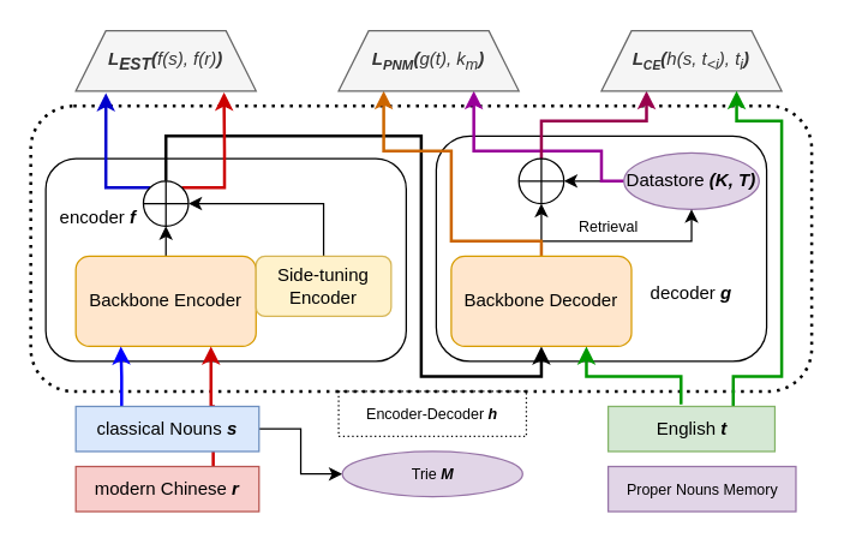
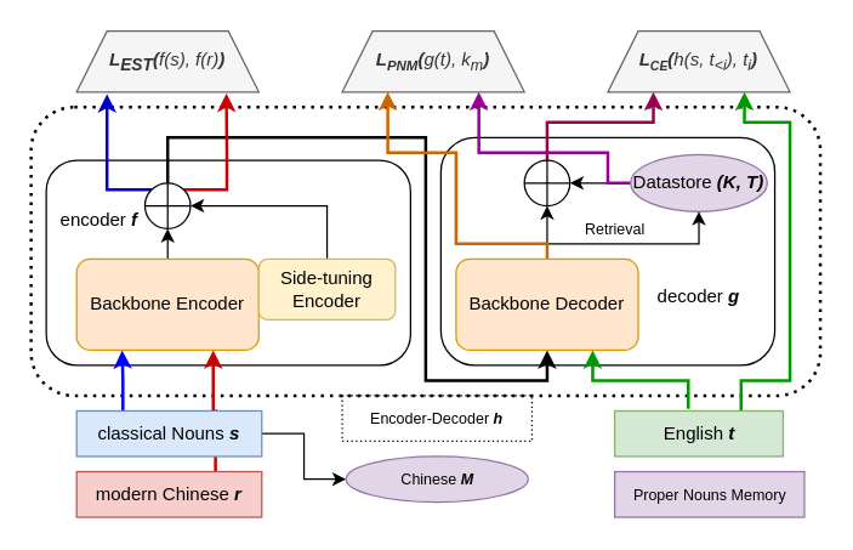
  <mxCell id="0" />
  <mxCell id="1" parent="0" />
  <mxCell id="2" value="" style="rounded=1;whiteSpace=wrap;html=1;fontSize=10;fillColor=none;dashed=1;dashPattern=1 2;strokeWidth=2;" vertex="1" parent="1"><mxGeometry x="20" y="70" width="520" height="190" as="geometry" /></mxCell>
  <mxCell id="3" value="" style="rounded=1;whiteSpace=wrap;html=1;fontSize=12;fillColor=none;" vertex="1" parent="1"><mxGeometry x="30" y="105" width="240" height="135" as="geometry" /></mxCell>
  <mxCell id="4" style="edgeStyle=orthogonalEdgeStyle;rounded=0;orthogonalLoop=1;jettySize=auto;html=1;exitX=0.5;exitY=0;exitDx=0;exitDy=0;entryX=0;entryY=0.5;entryDx=0;entryDy=0;" edge="1" parent="1" source="5" target="11"><mxGeometry relative="1" as="geometry" /></mxCell>
  <mxCell id="5" value="Backbone Encoder" style="rounded=1;whiteSpace=wrap;html=1;fillColor=#ffe6cc;strokeColor=#d79b00;" vertex="1" parent="1"><mxGeometry x="50" y="170" width="120" height="60" as="geometry" /></mxCell>
  <mxCell id="6" style="edgeStyle=orthogonalEdgeStyle;rounded=0;orthogonalLoop=1;jettySize=auto;html=1;exitX=0.5;exitY=0;exitDx=0;exitDy=0;entryX=0.5;entryY=1;entryDx=0;entryDy=0;" edge="1" parent="1" source="7" target="11"><mxGeometry relative="1" as="geometry" /></mxCell>
  <mxCell id="7" value="Side-tuning Encoder" style="rounded=1;whiteSpace=wrap;html=1;fillColor=#fff2cc;strokeColor=#d6b656;" vertex="1" parent="1"><mxGeometry x="170" y="170" width="90" height="40" as="geometry" /></mxCell>
  <mxCell id="8" style="edgeStyle=orthogonalEdgeStyle;rounded=0;orthogonalLoop=1;jettySize=auto;html=1;exitX=1;exitY=0;exitDx=0;exitDy=0;entryX=0.167;entryY=1.033;entryDx=0;entryDy=0;entryPerimeter=0;strokeColor=#0000CC;strokeWidth=2;" edge="1" parent="1" source="11" target="17"><mxGeometry relative="1" as="geometry"><Array as="points"><mxPoint x="70" y="124" /></Array></mxGeometry></mxCell>
  <mxCell id="9" style="edgeStyle=orthogonalEdgeStyle;rounded=0;orthogonalLoop=1;jettySize=auto;html=1;exitX=1;exitY=0.5;exitDx=0;exitDy=0;entryX=0.5;entryY=1;entryDx=0;entryDy=0;fontSize=12;strokeColor=#000000;strokeWidth=2;" edge="1" parent="1" source="11" target="26"><mxGeometry relative="1" as="geometry"><Array as="points"><mxPoint x="110" y="90" /><mxPoint x="280" y="90" /><mxPoint x="280" y="250" /><mxPoint x="360" y="250" /></Array></mxGeometry></mxCell>
  <mxCell id="10" style="edgeStyle=orthogonalEdgeStyle;rounded=0;orthogonalLoop=1;jettySize=auto;html=1;exitX=1;exitY=1;exitDx=0;exitDy=0;entryX=0.822;entryY=1.022;entryDx=0;entryDy=0;entryPerimeter=0;strokeColor=#CC0000;strokeWidth=2;" edge="1" parent="1" source="11" target="17"><mxGeometry relative="1" as="geometry"><Array as="points"><mxPoint x="149" y="124" /><mxPoint x="149" y="100" /><mxPoint x="149" y="100" /></Array></mxGeometry></mxCell>
  <mxCell id="11" value="" style="shape=orEllipse;perimeter=ellipsePerimeter;whiteSpace=wrap;html=1;backgroundOutline=1;rotation=-90;" vertex="1" parent="1"><mxGeometry x="95" y="120" width="30" height="30" as="geometry" /></mxCell>
  <mxCell id="12" style="edgeStyle=orthogonalEdgeStyle;rounded=0;orthogonalLoop=1;jettySize=auto;html=1;exitX=0.25;exitY=0;exitDx=0;exitDy=0;entryX=0.25;entryY=1;entryDx=0;entryDy=0;strokeColor=#0000FF;strokeWidth=2;" edge="1" parent="1" source="15" target="5"><mxGeometry relative="1" as="geometry" /></mxCell>
  <mxCell id="13" style="edgeStyle=orthogonalEdgeStyle;rounded=0;orthogonalLoop=1;jettySize=auto;html=1;exitX=0.75;exitY=0;exitDx=0;exitDy=0;entryX=0.75;entryY=1;entryDx=0;entryDy=0;strokeColor=#CC0000;strokeWidth=2;" edge="1" parent="1" source="16" target="5"><mxGeometry relative="1" as="geometry" /></mxCell>
  <mxCell id="14" style="edgeStyle=orthogonalEdgeStyle;rounded=0;orthogonalLoop=1;jettySize=auto;html=1;exitX=1;exitY=0.5;exitDx=0;exitDy=0;fontSize=10;strokeColor=#000000;strokeWidth=1;" edge="1" parent="1" source="15" target="37"><mxGeometry relative="1" as="geometry" /></mxCell>
  <mxCell id="15" value="&lt;font style=&quot;font-size: 12px;&quot;&gt;classical Nouns &lt;i style=&quot;&quot;&gt;&lt;b style=&quot;&quot;&gt;s&lt;/b&gt;&lt;/i&gt;&lt;/font&gt;" style="rounded=0;whiteSpace=wrap;html=1;fillColor=#dae8fc;strokeColor=#6c8ebf;" vertex="1" parent="1"><mxGeometry x="50" y="270" width="122" height="30" as="geometry" /></mxCell>
  <mxCell id="16" value="modern Chinese &lt;b&gt;&lt;i&gt;r&lt;/i&gt;&lt;/b&gt;" style="rounded=0;whiteSpace=wrap;html=1;fillColor=#f8cecc;strokeColor=#b85450;" vertex="1" parent="1"><mxGeometry x="50" y="310" width="122" height="30" as="geometry" /></mxCell>
  <mxCell id="17" value="&lt;i style=&quot;&quot;&gt;&lt;b&gt;L&lt;/b&gt;&lt;sub style=&quot;font-weight: bold;&quot;&gt;&lt;font style=&quot;font-size: 11px;&quot;&gt;EST&lt;/font&gt;&lt;/sub&gt;&lt;b&gt;(&lt;/b&gt;f(s), f(r)&lt;b&gt;)&lt;/b&gt;&lt;/i&gt;" style="shape=trapezoid;perimeter=trapezoidPerimeter;whiteSpace=wrap;html=1;fixedSize=1;fillColor=#f5f5f5;strokeColor=#666666;fontColor=#333333;" vertex="1" parent="1"><mxGeometry x="50" y="20" width="120" height="40" as="geometry" /></mxCell>
  <mxCell id="18" value="encoder&lt;i&gt; &lt;b&gt;f&lt;/b&gt;&lt;/i&gt;" style="text;html=1;strokeColor=none;fillColor=none;align=center;verticalAlign=middle;whiteSpace=wrap;rounded=0;fontSize=12;" vertex="1" parent="1"><mxGeometry x="35" y="130" width="60" height="30" as="geometry" /></mxCell>
  <mxCell id="19" value="" style="rounded=1;whiteSpace=wrap;html=1;fontSize=12;fillColor=none;" vertex="1" parent="1"><mxGeometry x="290" y="90" width="220" height="150" as="geometry" /></mxCell>
  <mxCell id="20" style="edgeStyle=orthogonalEdgeStyle;rounded=0;orthogonalLoop=1;jettySize=auto;html=1;exitX=0;exitY=0.5;exitDx=0;exitDy=0;entryX=0.5;entryY=1;entryDx=0;entryDy=0;fontSize=12;strokeColor=#000000;strokeWidth=1;" edge="1" parent="1" source="22" target="28"><mxGeometry relative="1" as="geometry"><Array as="points"><mxPoint x="420" y="120" /></Array></mxGeometry></mxCell>
  <mxCell id="21" style="edgeStyle=orthogonalEdgeStyle;rounded=0;orthogonalLoop=1;jettySize=auto;html=1;exitX=0;exitY=0.5;exitDx=0;exitDy=0;entryX=0.75;entryY=1;entryDx=0;entryDy=0;fontSize=10;strokeColor=#990099;strokeWidth=2;" edge="1" parent="1" source="22" target="30"><mxGeometry relative="1" as="geometry"><Array as="points"><mxPoint x="400" y="120" /><mxPoint x="400" y="100" /><mxPoint x="315" y="100" /></Array></mxGeometry></mxCell>
  <mxCell id="22" value="Datastore &lt;i&gt;&lt;b&gt;(K, T)&lt;/b&gt;&lt;/i&gt;" style="ellipse;whiteSpace=wrap;html=1;fontSize=12;fillColor=#e1d5e7;strokeColor=#9673a6;" vertex="1" parent="1"><mxGeometry x="415" y="101.25" width="90" height="37.5" as="geometry" /></mxCell>
  <mxCell id="23" style="edgeStyle=orthogonalEdgeStyle;rounded=0;orthogonalLoop=1;jettySize=auto;html=1;exitX=0.5;exitY=0;exitDx=0;exitDy=0;entryX=0;entryY=0.5;entryDx=0;entryDy=0;fontSize=12;strokeColor=#000000;strokeWidth=1;" edge="1" parent="1" source="26" target="28"><mxGeometry relative="1" as="geometry" /></mxCell>
  <mxCell id="24" style="edgeStyle=orthogonalEdgeStyle;rounded=0;orthogonalLoop=1;jettySize=auto;html=1;exitX=0.5;exitY=0;exitDx=0;exitDy=0;entryX=0.5;entryY=1;entryDx=0;entryDy=0;fontSize=12;strokeColor=#000000;strokeWidth=1;" edge="1" parent="1" source="26" target="22"><mxGeometry relative="1" as="geometry"><Array as="points"><mxPoint x="360" y="160" /><mxPoint x="460" y="160" /><mxPoint x="460" y="148" /></Array></mxGeometry></mxCell>
  <mxCell id="25" style="edgeStyle=orthogonalEdgeStyle;rounded=0;orthogonalLoop=1;jettySize=auto;html=1;exitX=0.5;exitY=0;exitDx=0;exitDy=0;entryX=0.25;entryY=1;entryDx=0;entryDy=0;fontSize=10;strokeColor=#CC6600;strokeWidth=2;" edge="1" parent="1" source="26" target="30"><mxGeometry relative="1" as="geometry"><Array as="points"><mxPoint x="360" y="160" /><mxPoint x="300" y="160" /><mxPoint x="300" y="100" /><mxPoint x="255" y="100" /></Array></mxGeometry></mxCell>
  <mxCell id="26" value="Backbone Decoder" style="rounded=1;whiteSpace=wrap;html=1;fillColor=#ffe6cc;strokeColor=#d79b00;" vertex="1" parent="1"><mxGeometry x="300" y="170" width="120" height="60" as="geometry" /></mxCell>
  <mxCell id="27" style="edgeStyle=orthogonalEdgeStyle;rounded=0;orthogonalLoop=1;jettySize=auto;html=1;exitX=1;exitY=0.5;exitDx=0;exitDy=0;entryX=0.25;entryY=1;entryDx=0;entryDy=0;fontSize=10;strokeColor=#99004D;strokeWidth=2;" edge="1" parent="1" source="28" target="32"><mxGeometry relative="1" as="geometry"><Array as="points"><mxPoint x="360" y="80" /><mxPoint x="430" y="80" /></Array></mxGeometry></mxCell>
  <mxCell id="28" value="" style="shape=orEllipse;perimeter=ellipsePerimeter;whiteSpace=wrap;html=1;backgroundOutline=1;rotation=-90;" vertex="1" parent="1"><mxGeometry x="345" y="105" width="30" height="30" as="geometry" /></mxCell>
  <mxCell id="29" value="&lt;font style=&quot;font-size: 10px;&quot;&gt;Retrieval&lt;/font&gt;" style="text;html=1;strokeColor=none;fillColor=none;align=center;verticalAlign=middle;whiteSpace=wrap;rounded=0;fontSize=12;" vertex="1" parent="1"><mxGeometry x="375" y="135" width="60" height="30" as="geometry" /></mxCell>
  <mxCell id="30" value="&lt;i style=&quot;&quot;&gt;&lt;b&gt;L&lt;span style=&quot;font-size: 11px;&quot;&gt;&lt;sub&gt;PNM&lt;/sub&gt;&lt;/span&gt;&lt;/b&gt;&lt;b&gt;(&lt;/b&gt;g(t), k&lt;sub&gt;m&lt;/sub&gt;&lt;b&gt;)&lt;/b&gt;&lt;/i&gt;" style="shape=trapezoid;perimeter=trapezoidPerimeter;whiteSpace=wrap;html=1;fixedSize=1;fillColor=#f5f5f5;strokeColor=#666666;fontColor=#333333;" vertex="1" parent="1"><mxGeometry x="225" y="20" width="120" height="40" as="geometry" /></mxCell>
  <mxCell id="31" value="decoder&lt;i&gt;&amp;nbsp;&lt;b&gt;g&lt;/b&gt;&lt;/i&gt;" style="text;html=1;strokeColor=none;fillColor=none;align=center;verticalAlign=middle;whiteSpace=wrap;rounded=0;fontSize=12;" vertex="1" parent="1"><mxGeometry x="430" y="180" width="60" height="30" as="geometry" /></mxCell>
  <mxCell id="32" value="&lt;i style=&quot;&quot;&gt;&lt;b&gt;L&lt;font size=&quot;1&quot;&gt;&lt;sub&gt;CE&lt;/sub&gt;&lt;/font&gt;&lt;/b&gt;&lt;b&gt;(&lt;/b&gt;h(s, t&lt;sub&gt;&amp;lt;i&lt;/sub&gt;), t&lt;sub&gt;i&lt;/sub&gt;&lt;b&gt;)&lt;/b&gt;&lt;/i&gt;" style="shape=trapezoid;perimeter=trapezoidPerimeter;whiteSpace=wrap;html=1;fixedSize=1;fillColor=#f5f5f5;strokeColor=#666666;fontColor=#333333;" vertex="1" parent="1"><mxGeometry x="400" y="20" width="120" height="40" as="geometry" /></mxCell>
  <mxCell id="33" style="edgeStyle=orthogonalEdgeStyle;rounded=0;orthogonalLoop=1;jettySize=auto;html=1;exitX=0.437;exitY=-0.046;exitDx=0;exitDy=0;entryX=0.75;entryY=1;entryDx=0;entryDy=0;fontSize=10;strokeColor=#009900;strokeWidth=2;exitPerimeter=0;" edge="1" parent="1" source="35" target="26"><mxGeometry relative="1" as="geometry"><Array as="points"><mxPoint x="453" y="250" /><mxPoint x="390" y="250" /></Array></mxGeometry></mxCell>
  <mxCell id="34" style="edgeStyle=orthogonalEdgeStyle;rounded=0;orthogonalLoop=1;jettySize=auto;html=1;exitX=0.75;exitY=0;exitDx=0;exitDy=0;entryX=0.75;entryY=1;entryDx=0;entryDy=0;fontSize=10;strokeColor=#009900;strokeWidth=2;" edge="1" parent="1" source="35" target="32"><mxGeometry relative="1" as="geometry"><Array as="points"><mxPoint x="488" y="250" /><mxPoint x="520" y="250" /><mxPoint x="520" y="80" /><mxPoint x="490" y="80" /></Array></mxGeometry></mxCell>
  <mxCell id="35" value="English &lt;b&gt;&lt;i&gt;t&lt;/i&gt;&lt;/b&gt;" style="rounded=0;whiteSpace=wrap;html=1;fillColor=#d5e8d4;strokeColor=#82b366;" vertex="1" parent="1"><mxGeometry x="404.5" y="270" width="111" height="30" as="geometry" /></mxCell>
  <mxCell id="36" value="Encoder-Decoder &lt;i&gt;&lt;b&gt;h&lt;/b&gt;&lt;/i&gt;" style="text;html=1;strokeColor=default;fillColor=none;align=center;verticalAlign=middle;whiteSpace=wrap;rounded=0;dashed=1;dashPattern=1 2;fontSize=10;labelBorderColor=none;" vertex="1" parent="1"><mxGeometry x="225" y="260" width="125" height="30" as="geometry" /></mxCell>
- <mxCell id="37" value="Trie &lt;b&gt;&lt;i&gt;M&lt;/i&gt;&lt;/b&gt;" style="ellipse;whiteSpace=wrap;html=1;fontSize=10;strokeWidth=1;fillColor=#e1d5e7;strokeColor=#9673a6;" vertex="1" parent="1"><mxGeometry x="227.5" y="300" width="120" height="30" as="geometry" /></mxCell>
+ <mxCell id="37" value="Chinese &lt;b&gt;&lt;i&gt;M&lt;/i&gt;&lt;/b&gt;" style="ellipse;whiteSpace=wrap;html=1;fontSize=10;strokeWidth=1;fillColor=#e1d5e7;strokeColor=#9673a6;" vertex="1" parent="1"><mxGeometry x="227.5" y="300" width="120" height="30" as="geometry" /></mxCell>
  <mxCell id="38" value="Proper Nouns Memory" style="text;html=1;strokeColor=#9673a6;fillColor=#e1d5e7;align=center;verticalAlign=middle;whiteSpace=wrap;rounded=0;fontSize=10;" vertex="1" parent="1"><mxGeometry x="404.5" y="310" width="125" height="30" as="geometry" /></mxCell>
